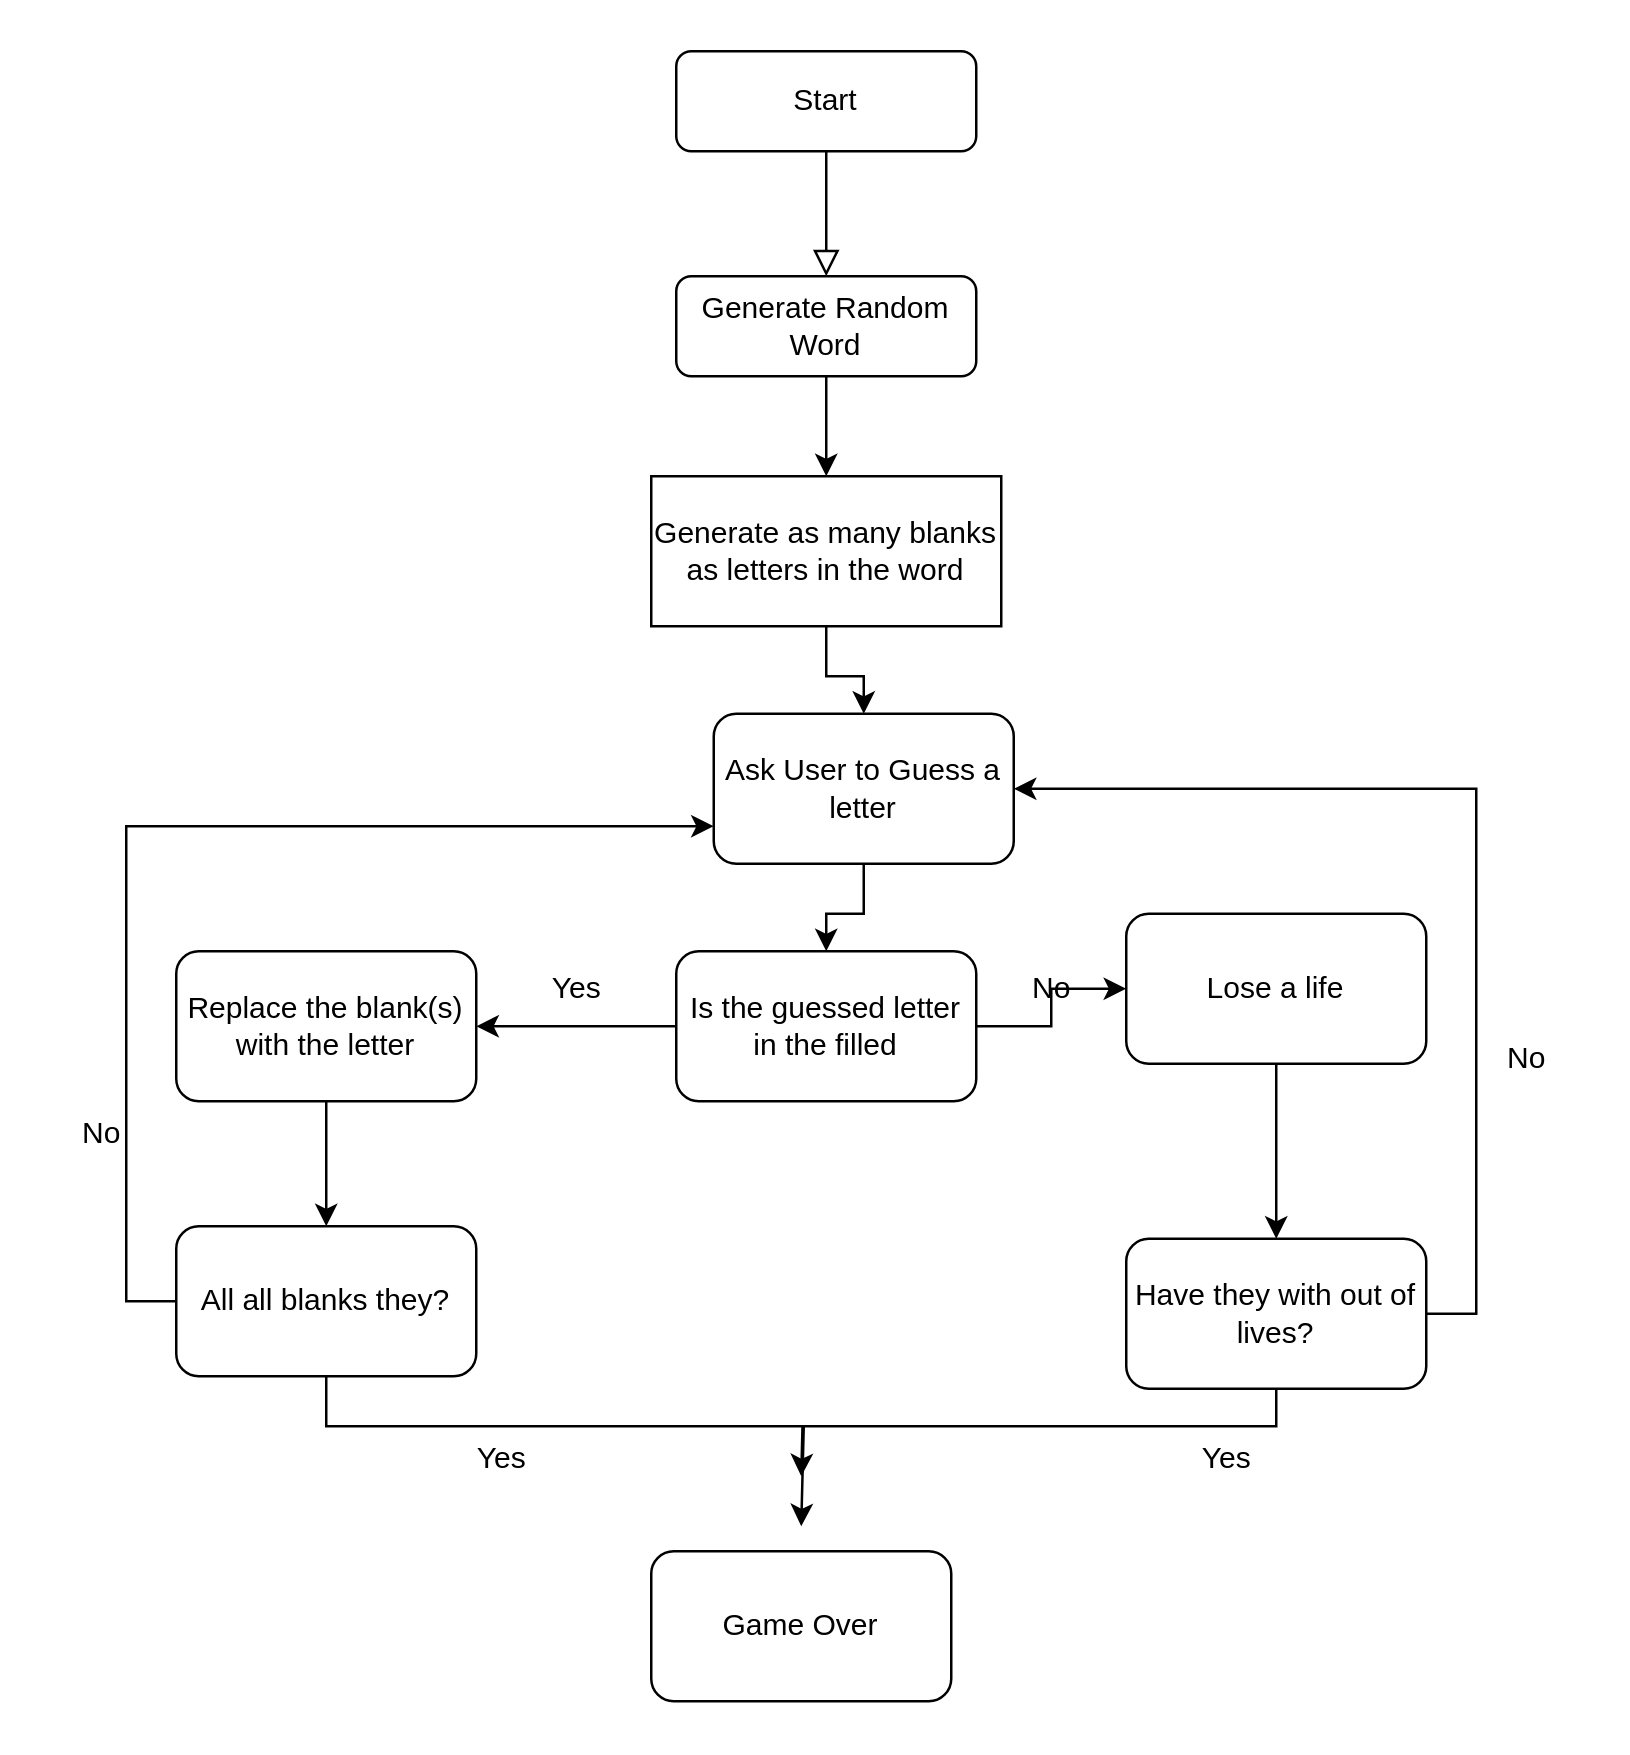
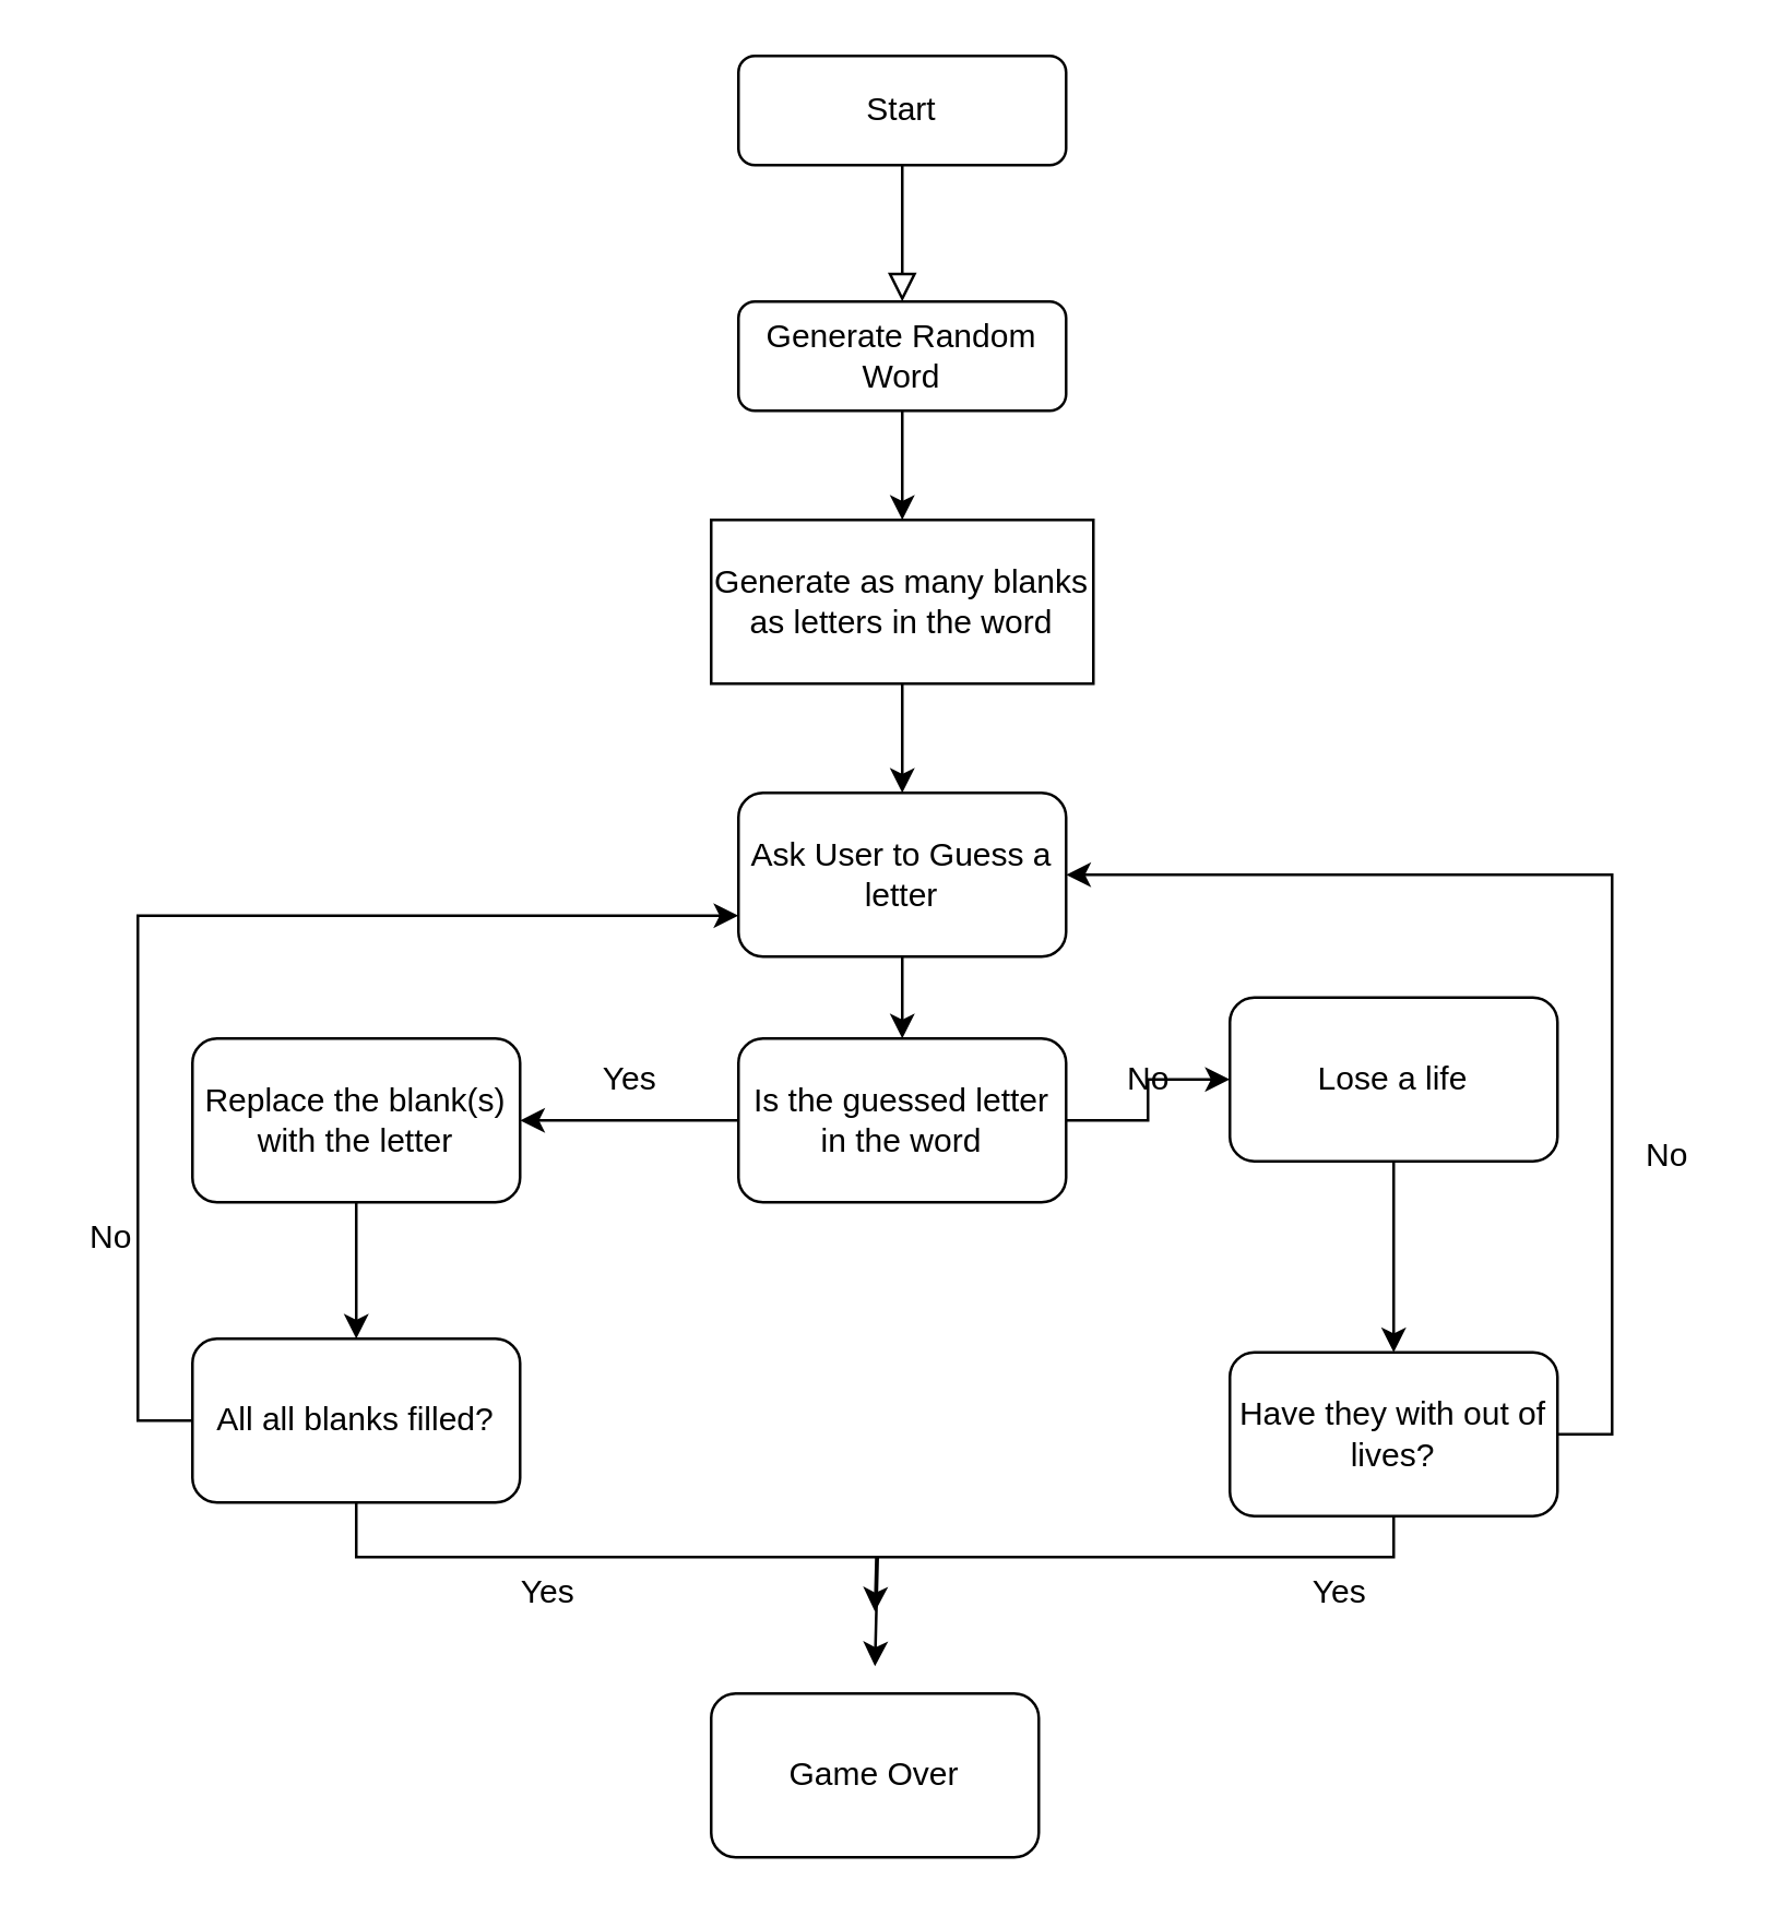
  <mxCell id="0" />
  <mxCell id="1" parent="0" />
  <mxCell id="2" value="" style="rounded=0;html=1;jettySize=auto;orthogonalLoop=1;fontSize=11;endArrow=block;endFill=0;endSize=8;strokeWidth=1;shadow=0;labelBackgroundColor=none;edgeStyle=orthogonalEdgeStyle;" parent="1" source="3" edge="1"><mxGeometry relative="1" as="geometry"><mxPoint x="330" y="110" as="targetPoint" /></mxGeometry></mxCell>
  <mxCell id="3" value="Start" style="rounded=1;whiteSpace=wrap;html=1;fontSize=12;glass=0;strokeWidth=1;shadow=0;" parent="1" vertex="1"><mxGeometry x="270" y="20" width="120" height="40" as="geometry" /></mxCell>
  <mxCell id="4" value="" style="edgeStyle=orthogonalEdgeStyle;rounded=0;orthogonalLoop=1;jettySize=auto;html=1;" edge="1" parent="1" source="5" target="7"><mxGeometry relative="1" as="geometry" /></mxCell>
  <mxCell id="5" value="Generate Random Word" style="rounded=1;whiteSpace=wrap;html=1;fontSize=12;glass=0;strokeWidth=1;shadow=0;" parent="1" vertex="1"><mxGeometry x="270" y="110" width="120" height="40" as="geometry" /></mxCell>
  <mxCell id="6" value="" style="edgeStyle=orthogonalEdgeStyle;rounded=0;orthogonalLoop=1;jettySize=auto;html=1;" edge="1" parent="1" source="7" target="9"><mxGeometry relative="1" as="geometry" /></mxCell>
  <mxCell id="7" value="Generate as many blanks as letters in the word" style="whiteSpace=wrap;html=1;fontSize=12;glass=0;strokeWidth=1;shadow=0;rounded=0;" parent="1" vertex="1"><mxGeometry x="260" y="190" width="140" height="60" as="geometry" /></mxCell>
  <mxCell id="8" value="" style="edgeStyle=orthogonalEdgeStyle;rounded=0;orthogonalLoop=1;jettySize=auto;html=1;" edge="1" parent="1" source="9" target="12"><mxGeometry relative="1" as="geometry" /></mxCell>
- <mxCell id="9" value="Ask User to Guess a letter" style="whiteSpace=wrap;html=1;rounded=1;glass=0;strokeWidth=1;shadow=0;" vertex="1" parent="1"><mxGeometry x="285" y="285" width="120" height="60" as="geometry" /></mxCell>
+ <mxCell id="9" value="Ask User to Guess a letter" style="whiteSpace=wrap;html=1;rounded=1;glass=0;strokeWidth=1;shadow=0;" vertex="1" parent="1"><mxGeometry x="270" y="290" width="120" height="60" as="geometry" /></mxCell>
  <mxCell id="10" value="" style="edgeStyle=orthogonalEdgeStyle;rounded=0;orthogonalLoop=1;jettySize=auto;html=1;" edge="1" parent="1" source="12" target="14"><mxGeometry relative="1" as="geometry" /></mxCell>
  <mxCell id="11" value="" style="edgeStyle=orthogonalEdgeStyle;rounded=0;orthogonalLoop=1;jettySize=auto;html=1;" edge="1" parent="1" source="12" target="17"><mxGeometry relative="1" as="geometry" /></mxCell>
- <mxCell id="12" value="Is the guessed letter in the filled" style="whiteSpace=wrap;html=1;rounded=1;glass=0;strokeWidth=1;shadow=0;" vertex="1" parent="1"><mxGeometry x="270" y="380" width="120" height="60" as="geometry" /></mxCell>
+ <mxCell id="12" value="Is the guessed letter in the word" style="whiteSpace=wrap;html=1;rounded=1;glass=0;strokeWidth=1;shadow=0;" vertex="1" parent="1"><mxGeometry x="270" y="380" width="120" height="60" as="geometry" /></mxCell>
  <mxCell id="13" value="" style="edgeStyle=orthogonalEdgeStyle;rounded=0;orthogonalLoop=1;jettySize=auto;html=1;" edge="1" parent="1" source="14" target="25"><mxGeometry relative="1" as="geometry" /></mxCell>
  <mxCell id="14" value="Lose a life" style="whiteSpace=wrap;html=1;rounded=1;glass=0;strokeWidth=1;shadow=0;" vertex="1" parent="1"><mxGeometry x="450" y="365" width="120" height="60" as="geometry" /></mxCell>
  <mxCell id="15" value="No" style="text;html=1;align=center;verticalAlign=middle;resizable=0;points=[];autosize=1;strokeColor=none;fillColor=none;" vertex="1" parent="1"><mxGeometry x="400" y="380" width="40" height="30" as="geometry" /></mxCell>
  <mxCell id="16" value="" style="edgeStyle=orthogonalEdgeStyle;rounded=0;orthogonalLoop=1;jettySize=auto;html=1;" edge="1" parent="1" source="17" target="21"><mxGeometry relative="1" as="geometry" /></mxCell>
  <mxCell id="17" value="Replace the blank(s) with the letter" style="whiteSpace=wrap;html=1;rounded=1;glass=0;strokeWidth=1;shadow=0;" vertex="1" parent="1"><mxGeometry x="70" y="380" width="120" height="60" as="geometry" /></mxCell>
  <mxCell id="18" value="Yes" style="text;html=1;align=center;verticalAlign=middle;resizable=0;points=[];autosize=1;strokeColor=none;fillColor=none;" vertex="1" parent="1"><mxGeometry x="210" y="380" width="40" height="30" as="geometry" /></mxCell>
  <mxCell id="19" style="edgeStyle=orthogonalEdgeStyle;rounded=0;orthogonalLoop=1;jettySize=auto;html=1;exitX=0;exitY=0.5;exitDx=0;exitDy=0;entryX=0;entryY=0.75;entryDx=0;entryDy=0;" edge="1" parent="1" source="21" target="9"><mxGeometry relative="1" as="geometry"><mxPoint x="40" y="330" as="targetPoint" /></mxGeometry></mxCell>
  <mxCell id="20" style="edgeStyle=orthogonalEdgeStyle;rounded=0;orthogonalLoop=1;jettySize=auto;html=1;exitX=0.5;exitY=1;exitDx=0;exitDy=0;" edge="1" parent="1" source="21"><mxGeometry relative="1" as="geometry"><mxPoint x="320" y="590" as="targetPoint" /></mxGeometry></mxCell>
- <mxCell id="21" value="All all blanks they?" style="whiteSpace=wrap;html=1;rounded=1;glass=0;strokeWidth=1;shadow=0;" vertex="1" parent="1"><mxGeometry x="70" y="490" width="120" height="60" as="geometry" /></mxCell>
+ <mxCell id="21" value="All all blanks filled?" style="whiteSpace=wrap;html=1;rounded=1;glass=0;strokeWidth=1;shadow=0;" vertex="1" parent="1"><mxGeometry x="70" y="490" width="120" height="60" as="geometry" /></mxCell>
  <mxCell id="22" value="No" style="text;html=1;align=center;verticalAlign=middle;resizable=0;points=[];autosize=1;strokeColor=none;fillColor=none;" vertex="1" parent="1"><mxGeometry x="20" y="438" width="40" height="30" as="geometry" /></mxCell>
  <mxCell id="23" style="edgeStyle=orthogonalEdgeStyle;rounded=0;orthogonalLoop=1;jettySize=auto;html=1;exitX=1;exitY=0.5;exitDx=0;exitDy=0;entryX=1;entryY=0.5;entryDx=0;entryDy=0;" edge="1" parent="1" source="25" target="9"><mxGeometry relative="1" as="geometry" /></mxCell>
  <mxCell id="24" style="edgeStyle=orthogonalEdgeStyle;rounded=0;orthogonalLoop=1;jettySize=auto;html=1;exitX=0.5;exitY=1;exitDx=0;exitDy=0;" edge="1" parent="1" source="25"><mxGeometry relative="1" as="geometry"><mxPoint x="320" y="610" as="targetPoint" /><Array as="points"><mxPoint x="510" y="570" /><mxPoint x="321" y="570" /></Array></mxGeometry></mxCell>
  <mxCell id="25" value="Have they with out of lives?" style="whiteSpace=wrap;html=1;rounded=1;glass=0;strokeWidth=1;shadow=0;" vertex="1" parent="1"><mxGeometry x="450" y="495" width="120" height="60" as="geometry" /></mxCell>
  <mxCell id="26" value="No" style="text;html=1;align=center;verticalAlign=middle;resizable=0;points=[];autosize=1;strokeColor=none;fillColor=none;" vertex="1" parent="1"><mxGeometry x="590" y="408" width="40" height="30" as="geometry" /></mxCell>
  <mxCell id="27" value="Yes" style="text;html=1;align=center;verticalAlign=middle;resizable=0;points=[];autosize=1;strokeColor=none;fillColor=none;" vertex="1" parent="1"><mxGeometry x="180" y="568" width="40" height="30" as="geometry" /></mxCell>
  <mxCell id="28" value="Yes" style="text;html=1;align=center;verticalAlign=middle;resizable=0;points=[];autosize=1;strokeColor=none;fillColor=none;" vertex="1" parent="1"><mxGeometry x="470" y="568" width="40" height="30" as="geometry" /></mxCell>
  <mxCell id="29" value="Game Over" style="rounded=1;whiteSpace=wrap;html=1;" vertex="1" parent="1"><mxGeometry x="260" y="620" width="120" height="60" as="geometry" /></mxCell>
